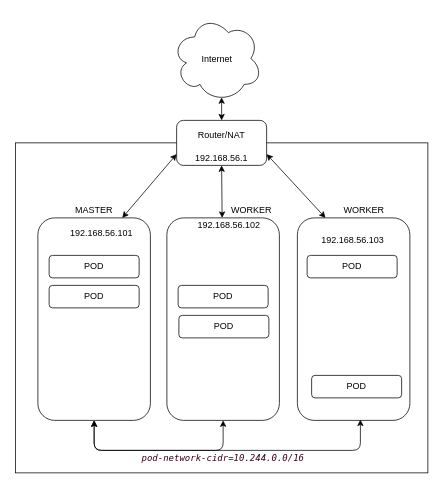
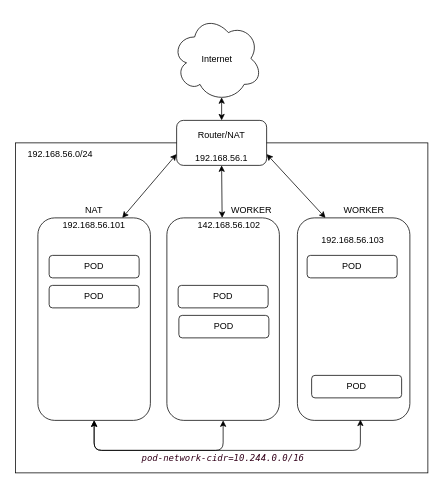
  <mxCell id="0" />
  <mxCell id="1" parent="0" />
  <mxCell id="2" value="Internet" style="ellipse;shape=cloud;whiteSpace=wrap;html=1;" parent="1" vertex="1"><mxGeometry x="229" y="20" width="120" height="115" as="geometry" /></mxCell>
  <mxCell id="3" value="" style="rounded=0;whiteSpace=wrap;html=1;" parent="1" vertex="1"><mxGeometry x="20" y="190" width="550" height="440" as="geometry" /></mxCell>
  <mxCell id="4" value="" style="rounded=1;whiteSpace=wrap;html=1;" parent="1" vertex="1"><mxGeometry x="235" y="160" width="120" height="60" as="geometry" /></mxCell>
+ <mxCell id="5" value="192.168.56.0/24" style="text;html=1;strokeColor=none;fillColor=none;align=center;verticalAlign=middle;whiteSpace=wrap;rounded=0;" parent="1" vertex="1"><mxGeometry x="20" y="190" width="120" height="30" as="geometry" /></mxCell>
  <mxCell id="6" value="" style="endArrow=classic;startArrow=classic;html=1;entryX=0.55;entryY=0.95;entryDx=0;entryDy=0;entryPerimeter=0;exitX=0.5;exitY=0;exitDx=0;exitDy=0;" parent="1" source="4" target="2" edge="1"><mxGeometry width="50" height="50" relative="1" as="geometry"><mxPoint x="0" y="650" as="sourcePoint" /><mxPoint x="50" y="600" as="targetPoint" /></mxGeometry></mxCell>
  <mxCell id="7" value="" style="rounded=1;whiteSpace=wrap;html=1;" parent="1" vertex="1"><mxGeometry x="50" y="290" width="150" height="270" as="geometry" /></mxCell>
  <mxCell id="8" value="" style="rounded=1;whiteSpace=wrap;html=1;" parent="1" vertex="1"><mxGeometry x="222" y="290" width="150" height="270" as="geometry" /></mxCell>
  <mxCell id="9" value="" style="rounded=1;whiteSpace=wrap;html=1;" parent="1" vertex="1"><mxGeometry x="396" y="290" width="150" height="270" as="geometry" /></mxCell>
  <mxCell id="10" value="" style="endArrow=classic;startArrow=classic;html=1;entryX=0;entryY=0.75;entryDx=0;entryDy=0;exitX=0.75;exitY=0;exitDx=0;exitDy=0;" parent="1" source="7" target="4" edge="1"><mxGeometry width="50" height="50" relative="1" as="geometry"><mxPoint x="0" y="650" as="sourcePoint" /><mxPoint x="50" y="600" as="targetPoint" /></mxGeometry></mxCell>
  <mxCell id="11" value="" style="endArrow=classic;startArrow=classic;html=1;entryX=0.5;entryY=1;entryDx=0;entryDy=0;" parent="1" source="8" target="4" edge="1"><mxGeometry width="50" height="50" relative="1" as="geometry"><mxPoint x="0" y="650" as="sourcePoint" /><mxPoint x="50" y="600" as="targetPoint" /></mxGeometry></mxCell>
  <mxCell id="12" value="" style="endArrow=classic;startArrow=classic;html=1;entryX=0.25;entryY=0;entryDx=0;entryDy=0;exitX=1;exitY=0.75;exitDx=0;exitDy=0;" parent="1" source="4" target="9" edge="1"><mxGeometry width="50" height="50" relative="1" as="geometry"><mxPoint x="0" y="650" as="sourcePoint" /><mxPoint x="50" y="600" as="targetPoint" /></mxGeometry></mxCell>
- <mxCell id="13" value="192.168.56.101" style="text;html=1;strokeColor=none;fillColor=none;align=center;verticalAlign=middle;whiteSpace=wrap;rounded=0;" parent="1" vertex="1"><mxGeometry x="85" y="300" width="100" height="20" as="geometry" /></mxCell>
- <mxCell id="14" value="192.168.56.102" style="text;html=1;strokeColor=none;fillColor=none;align=center;verticalAlign=middle;whiteSpace=wrap;rounded=0;" parent="1" vertex="1"><mxGeometry x="255" y="290" width="100" height="20" as="geometry" /></mxCell>
+ <mxCell id="13" value="192.168.56.101" style="text;html=1;strokeColor=none;fillColor=none;align=center;verticalAlign=middle;whiteSpace=wrap;rounded=0;" parent="1" vertex="1"><mxGeometry x="75" y="290" width="100" height="20" as="geometry" /></mxCell>
+ <mxCell id="14" value="142.168.56.102" style="text;html=1;strokeColor=none;fillColor=none;align=center;verticalAlign=middle;whiteSpace=wrap;rounded=0;" parent="1" vertex="1"><mxGeometry x="255" y="290" width="100" height="20" as="geometry" /></mxCell>
  <mxCell id="15" value="192.168.56.103" style="text;html=1;strokeColor=none;fillColor=none;align=center;verticalAlign=middle;whiteSpace=wrap;rounded=0;" parent="1" vertex="1"><mxGeometry x="420" y="310" width="100" height="20" as="geometry" /></mxCell>
- <mxCell id="16" value="MASTER" style="text;html=1;strokeColor=none;fillColor=none;align=center;verticalAlign=middle;whiteSpace=wrap;rounded=0;" parent="1" vertex="1"><mxGeometry x="105" y="270" width="40" height="20" as="geometry" /></mxCell>
+ <mxCell id="16" value="NAT" style="text;html=1;strokeColor=none;fillColor=none;align=center;verticalAlign=middle;whiteSpace=wrap;rounded=0;" parent="1" vertex="1"><mxGeometry x="105" y="270" width="40" height="20" as="geometry" /></mxCell>
  <mxCell id="17" value="WORKER" style="text;html=1;strokeColor=none;fillColor=none;align=center;verticalAlign=middle;whiteSpace=wrap;rounded=0;" parent="1" vertex="1"><mxGeometry x="315" y="270" width="40" height="20" as="geometry" /></mxCell>
  <mxCell id="18" value="WORKER" style="text;html=1;strokeColor=none;fillColor=none;align=center;verticalAlign=middle;whiteSpace=wrap;rounded=0;" parent="1" vertex="1"><mxGeometry x="465" y="270" width="40" height="20" as="geometry" /></mxCell>
  <mxCell id="19" value="192.168.56.1" style="text;html=1;strokeColor=none;fillColor=none;align=center;verticalAlign=middle;whiteSpace=wrap;rounded=0;" vertex="1" parent="1"><mxGeometry x="245" y="200" width="100" height="20" as="geometry" /></mxCell>
  <mxCell id="20" value="Router/NAT" style="text;html=1;strokeColor=none;fillColor=none;align=center;verticalAlign=middle;whiteSpace=wrap;rounded=0;" vertex="1" parent="1"><mxGeometry x="255" y="170" width="80" height="20" as="geometry" /></mxCell>
  <mxCell id="21" value="" style="endArrow=classic;startArrow=classic;html=1;entryX=0.5;entryY=1;entryDx=0;entryDy=0;exitX=0.56;exitY=0.996;exitDx=0;exitDy=0;exitPerimeter=0;" edge="1" parent="1" source="9" target="7"><mxGeometry width="50" height="50" relative="1" as="geometry"><mxPoint x="300" y="750" as="sourcePoint" /><mxPoint x="70" y="650" as="targetPoint" /><Array as="points"><mxPoint x="480" y="600" /><mxPoint x="125" y="600" /></Array></mxGeometry></mxCell>
  <mxCell id="22" value="" style="endArrow=classic;startArrow=classic;html=1;entryX=0.5;entryY=1;entryDx=0;entryDy=0;exitX=0.5;exitY=1;exitDx=0;exitDy=0;" edge="1" parent="1" source="7" target="8"><mxGeometry width="50" height="50" relative="1" as="geometry"><mxPoint x="20" y="700" as="sourcePoint" /><mxPoint x="70" y="650" as="targetPoint" /><Array as="points"><mxPoint x="125" y="600" /><mxPoint x="297" y="600" /></Array></mxGeometry></mxCell>
  <mxCell id="23" value="&lt;pre style=&quot;background-color: rgb(255 , 255 , 255) ; font-family: &amp;#34;dejavu sans mono&amp;#34; ; font-size: 9pt&quot;&gt;&lt;span style=&quot;font-style: italic&quot;&gt;&lt;font color=&quot;#33001a&quot;&gt;pod-network-cidr=10.244.0.0/16&lt;/font&gt;&lt;/span&gt;&lt;/pre&gt;" style="text;html=1;strokeColor=none;fillColor=none;align=center;verticalAlign=middle;whiteSpace=wrap;rounded=0;" vertex="1" parent="1"><mxGeometry x="152" y="600" width="290" height="20" as="geometry" /></mxCell>
  <mxCell id="24" value="POD" style="rounded=1;whiteSpace=wrap;html=1;" vertex="1" parent="1"><mxGeometry x="65" y="340" width="120" height="30" as="geometry" /></mxCell>
  <mxCell id="25" value="POD" style="rounded=1;whiteSpace=wrap;html=1;" vertex="1" parent="1"><mxGeometry x="65" y="380" width="120" height="30" as="geometry" /></mxCell>
  <mxCell id="26" value="POD" style="rounded=1;whiteSpace=wrap;html=1;" vertex="1" parent="1"><mxGeometry x="237" y="380" width="120" height="30" as="geometry" /></mxCell>
  <mxCell id="27" value="POD" style="rounded=1;whiteSpace=wrap;html=1;" vertex="1" parent="1"><mxGeometry x="238" y="420" width="120" height="30" as="geometry" /></mxCell>
  <mxCell id="28" value="POD" style="rounded=1;whiteSpace=wrap;html=1;" vertex="1" parent="1"><mxGeometry x="415" y="500" width="120" height="30" as="geometry" /></mxCell>
  <mxCell id="29" value="POD" style="rounded=1;whiteSpace=wrap;html=1;" vertex="1" parent="1"><mxGeometry x="409" y="340" width="120" height="30" as="geometry" /></mxCell>
